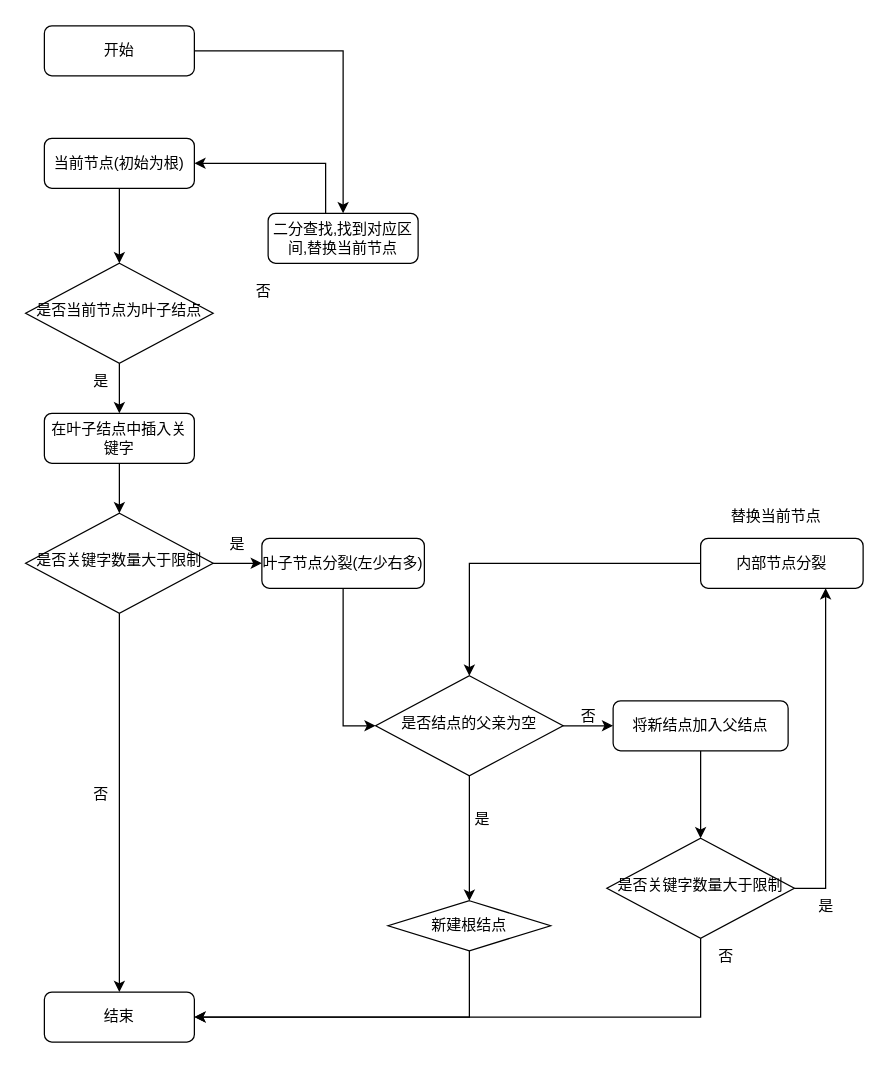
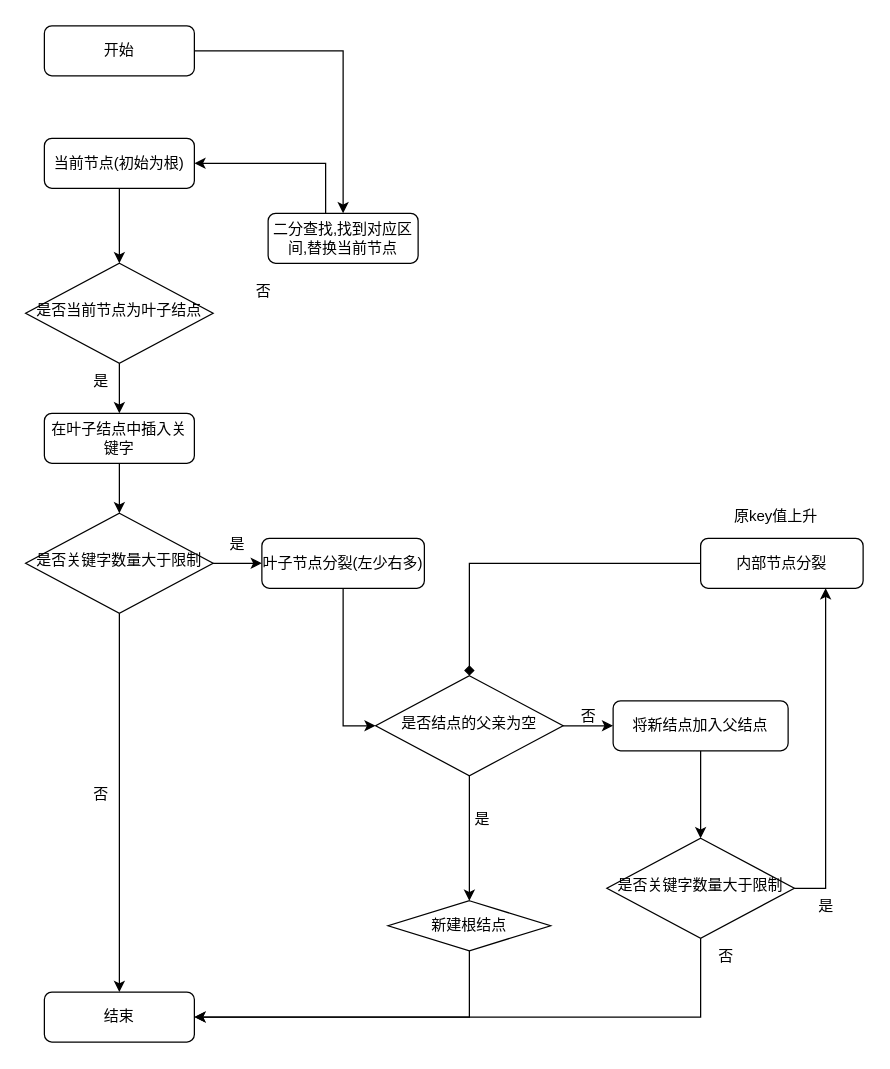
  <mxCell id="0" />
  <mxCell id="1" parent="0" />
  <mxCell id="2" value="" style="edgeStyle=orthogonalEdgeStyle;rounded=0;orthogonalLoop=1;jettySize=auto;html=1;" edge="1" parent="1" source="3" target="5"><mxGeometry relative="1" as="geometry" /></mxCell>
  <mxCell id="3" value="当前节点(初始为根)" style="rounded=1;whiteSpace=wrap;html=1;fontSize=12;glass=0;strokeWidth=1;shadow=0;" parent="1" vertex="1"><mxGeometry x="35" y="110" width="120" height="40" as="geometry" /></mxCell>
  <mxCell id="4" value="" style="edgeStyle=orthogonalEdgeStyle;rounded=0;orthogonalLoop=1;jettySize=auto;html=1;" edge="1" parent="1" source="5"><mxGeometry relative="1" as="geometry"><mxPoint x="95" y="330" as="targetPoint" /></mxGeometry></mxCell>
  <mxCell id="5" value="是否当前节点为叶子结点" style="rhombus;whiteSpace=wrap;html=1;shadow=0;fontFamily=Helvetica;fontSize=12;align=center;strokeWidth=1;spacing=6;spacingTop=-4;" parent="1" vertex="1"><mxGeometry x="20" y="210" width="150" height="80" as="geometry" /></mxCell>
  <mxCell id="6" style="edgeStyle=orthogonalEdgeStyle;rounded=0;orthogonalLoop=1;jettySize=auto;html=1;entryX=1;entryY=0.5;entryDx=0;entryDy=0;" edge="1" parent="1" source="7" target="3"><mxGeometry relative="1" as="geometry"><Array as="points"><mxPoint x="260" y="130" /></Array></mxGeometry></mxCell>
  <mxCell id="7" value="二分查找,找到对应区间,替换当前节点" style="rounded=1;whiteSpace=wrap;html=1;fontSize=12;glass=0;strokeWidth=1;shadow=0;" parent="1" vertex="1"><mxGeometry x="214" y="170" width="120" height="40" as="geometry" /></mxCell>
  <mxCell id="8" value="结束" style="rounded=1;whiteSpace=wrap;html=1;fontSize=12;glass=0;strokeWidth=1;shadow=0;" vertex="1" parent="1"><mxGeometry x="35" y="793" width="120" height="40" as="geometry" /></mxCell>
  <mxCell id="9" value="" style="edgeStyle=orthogonalEdgeStyle;rounded=0;orthogonalLoop=1;jettySize=auto;html=1;" edge="1" parent="1" source="10" target="7"><mxGeometry relative="1" as="geometry" /></mxCell>
  <mxCell id="10" value="开始" style="rounded=1;whiteSpace=wrap;html=1;fontSize=12;glass=0;strokeWidth=1;shadow=0;" vertex="1" parent="1"><mxGeometry x="35" y="20" width="120" height="40" as="geometry" /></mxCell>
  <mxCell id="11" value="否" style="text;html=1;align=center;verticalAlign=middle;resizable=0;points=[];autosize=1;strokeColor=none;fillColor=none;" vertex="1" parent="1"><mxGeometry x="190" y="218" width="40" height="30" as="geometry" /></mxCell>
  <mxCell id="12" value="是" style="text;html=1;align=center;verticalAlign=middle;resizable=0;points=[];autosize=1;strokeColor=none;fillColor=none;" vertex="1" parent="1"><mxGeometry x="60" y="290" width="40" height="30" as="geometry" /></mxCell>
  <mxCell id="13" value="" style="edgeStyle=orthogonalEdgeStyle;rounded=0;orthogonalLoop=1;jettySize=auto;html=1;" edge="1" parent="1" source="14" target="17"><mxGeometry relative="1" as="geometry" /></mxCell>
  <mxCell id="14" value="在叶子结点中插入关键字" style="rounded=1;whiteSpace=wrap;html=1;fontSize=12;glass=0;strokeWidth=1;shadow=0;" vertex="1" parent="1"><mxGeometry x="35" y="330" width="120" height="40" as="geometry" /></mxCell>
  <mxCell id="15" value="" style="edgeStyle=orthogonalEdgeStyle;rounded=0;orthogonalLoop=1;jettySize=auto;html=1;" edge="1" parent="1" source="17" target="8"><mxGeometry relative="1" as="geometry" /></mxCell>
  <mxCell id="16" value="" style="edgeStyle=orthogonalEdgeStyle;rounded=0;orthogonalLoop=1;jettySize=auto;html=1;" edge="1" parent="1" source="17" target="20"><mxGeometry relative="1" as="geometry" /></mxCell>
  <mxCell id="17" value="是否关键字数量大于限制" style="rhombus;whiteSpace=wrap;html=1;shadow=0;fontFamily=Helvetica;fontSize=12;align=center;strokeWidth=1;spacing=6;spacingTop=-4;" vertex="1" parent="1"><mxGeometry x="20" y="410" width="150" height="80" as="geometry" /></mxCell>
  <mxCell id="18" value="否" style="text;html=1;align=center;verticalAlign=middle;resizable=0;points=[];autosize=1;strokeColor=none;fillColor=none;" vertex="1" parent="1"><mxGeometry x="60" y="620" width="40" height="30" as="geometry" /></mxCell>
  <mxCell id="19" style="edgeStyle=orthogonalEdgeStyle;rounded=0;orthogonalLoop=1;jettySize=auto;html=1;entryX=0;entryY=0.5;entryDx=0;entryDy=0;" edge="1" parent="1" source="20" target="28"><mxGeometry relative="1" as="geometry" /></mxCell>
  <mxCell id="20" value="叶子节点分裂(左少右多)" style="rounded=1;whiteSpace=wrap;html=1;fontSize=12;glass=0;strokeWidth=1;shadow=0;" vertex="1" parent="1"><mxGeometry x="209" y="430" width="130" height="40" as="geometry" /></mxCell>
  <mxCell id="21" value="是" style="text;html=1;align=center;verticalAlign=middle;resizable=0;points=[];autosize=1;strokeColor=none;fillColor=none;" vertex="1" parent="1"><mxGeometry x="169" y="420" width="40" height="30" as="geometry" /></mxCell>
- <mxCell id="22" style="edgeStyle=orthogonalEdgeStyle;rounded=0;orthogonalLoop=1;jettySize=auto;html=1;" edge="1" parent="1" source="23" target="28"><mxGeometry relative="1" as="geometry" /></mxCell>
+ <mxCell id="22" style="edgeStyle=orthogonalEdgeStyle;rounded=0;orthogonalLoop=1;jettySize=auto;html=1;endArrow=diamond;" edge="1" parent="1" source="23" target="28"><mxGeometry relative="1" as="geometry" /></mxCell>
  <mxCell id="23" value="内部节点分裂" style="rounded=1;whiteSpace=wrap;html=1;fontSize=12;glass=0;strokeWidth=1;shadow=0;" vertex="1" parent="1"><mxGeometry x="560" y="430" width="130" height="40" as="geometry" /></mxCell>
  <mxCell id="24" value="" style="edgeStyle=orthogonalEdgeStyle;rounded=0;orthogonalLoop=1;jettySize=auto;html=1;" edge="1" parent="1" source="25" target="35"><mxGeometry relative="1" as="geometry" /></mxCell>
  <mxCell id="25" value="将新结点加入父结点" style="rounded=1;whiteSpace=wrap;html=1;fontSize=12;glass=0;strokeWidth=1;shadow=0;" vertex="1" parent="1"><mxGeometry x="490" y="560" width="140" height="40" as="geometry" /></mxCell>
  <mxCell id="26" style="edgeStyle=orthogonalEdgeStyle;rounded=0;orthogonalLoop=1;jettySize=auto;html=1;entryX=0.5;entryY=0;entryDx=0;entryDy=0;" edge="1" parent="1" source="28" target="30"><mxGeometry relative="1" as="geometry" /></mxCell>
  <mxCell id="27" style="edgeStyle=orthogonalEdgeStyle;rounded=0;orthogonalLoop=1;jettySize=auto;html=1;entryX=0;entryY=0.5;entryDx=0;entryDy=0;" edge="1" parent="1" source="28" target="25"><mxGeometry relative="1" as="geometry" /></mxCell>
  <mxCell id="28" value="是否结点的父亲为空" style="rhombus;whiteSpace=wrap;html=1;shadow=0;fontFamily=Helvetica;fontSize=12;align=center;strokeWidth=1;spacing=6;spacingTop=-4;" vertex="1" parent="1"><mxGeometry x="300" y="540" width="150" height="80" as="geometry" /></mxCell>
  <mxCell id="29" style="edgeStyle=orthogonalEdgeStyle;rounded=0;orthogonalLoop=1;jettySize=auto;html=1;entryX=1;entryY=0.5;entryDx=0;entryDy=0;" edge="1" parent="1" source="30" target="8"><mxGeometry relative="1" as="geometry"><Array as="points"><mxPoint x="375" y="813" /></Array></mxGeometry></mxCell>
  <mxCell id="30" value="新建根结点" style="rhombus;whiteSpace=wrap;html=1;fontSize=12;glass=0;strokeWidth=1;shadow=0;" vertex="1" parent="1"><mxGeometry x="310" y="720" width="130" height="40" as="geometry" /></mxCell>
  <mxCell id="31" value="是" style="text;html=1;align=center;verticalAlign=middle;resizable=0;points=[];autosize=1;strokeColor=none;fillColor=none;" vertex="1" parent="1"><mxGeometry x="365" y="640" width="40" height="30" as="geometry" /></mxCell>
  <mxCell id="32" value="否" style="text;html=1;align=center;verticalAlign=middle;resizable=0;points=[];autosize=1;strokeColor=none;fillColor=none;" vertex="1" parent="1"><mxGeometry x="450" y="558" width="40" height="30" as="geometry" /></mxCell>
  <mxCell id="33" style="edgeStyle=orthogonalEdgeStyle;rounded=0;orthogonalLoop=1;jettySize=auto;html=1;entryX=1;entryY=0.5;entryDx=0;entryDy=0;" edge="1" parent="1" source="35" target="8"><mxGeometry relative="1" as="geometry"><Array as="points"><mxPoint x="560" y="813" /></Array></mxGeometry></mxCell>
  <mxCell id="34" style="edgeStyle=orthogonalEdgeStyle;rounded=0;orthogonalLoop=1;jettySize=auto;html=1;" edge="1" parent="1" source="35" target="23"><mxGeometry relative="1" as="geometry"><Array as="points"><mxPoint x="660" y="710" /></Array></mxGeometry></mxCell>
  <mxCell id="35" value="是否关键字数量大于限制" style="rhombus;whiteSpace=wrap;html=1;shadow=0;fontFamily=Helvetica;fontSize=12;align=center;strokeWidth=1;spacing=6;spacingTop=-4;" vertex="1" parent="1"><mxGeometry x="485" y="670" width="150" height="80" as="geometry" /></mxCell>
  <mxCell id="36" value="否" style="text;html=1;align=center;verticalAlign=middle;resizable=0;points=[];autosize=1;strokeColor=none;fillColor=none;" vertex="1" parent="1"><mxGeometry x="560" y="750" width="40" height="30" as="geometry" /></mxCell>
  <mxCell id="37" value="是" style="text;html=1;align=center;verticalAlign=middle;resizable=0;points=[];autosize=1;strokeColor=none;fillColor=none;" vertex="1" parent="1"><mxGeometry x="640" y="710" width="40" height="30" as="geometry" /></mxCell>
- <mxCell id="38" value="替换当前节点" style="text;html=1;align=center;verticalAlign=middle;resizable=0;points=[];autosize=1;strokeColor=none;fillColor=none;" vertex="1" parent="1"><mxGeometry x="575" y="398" width="90" height="30" as="geometry" /></mxCell>
+ <mxCell id="38" value="原key值上升" style="text;html=1;align=center;verticalAlign=middle;resizable=0;points=[];autosize=1;strokeColor=none;fillColor=none;" vertex="1" parent="1"><mxGeometry x="575" y="398" width="90" height="30" as="geometry" /></mxCell>
